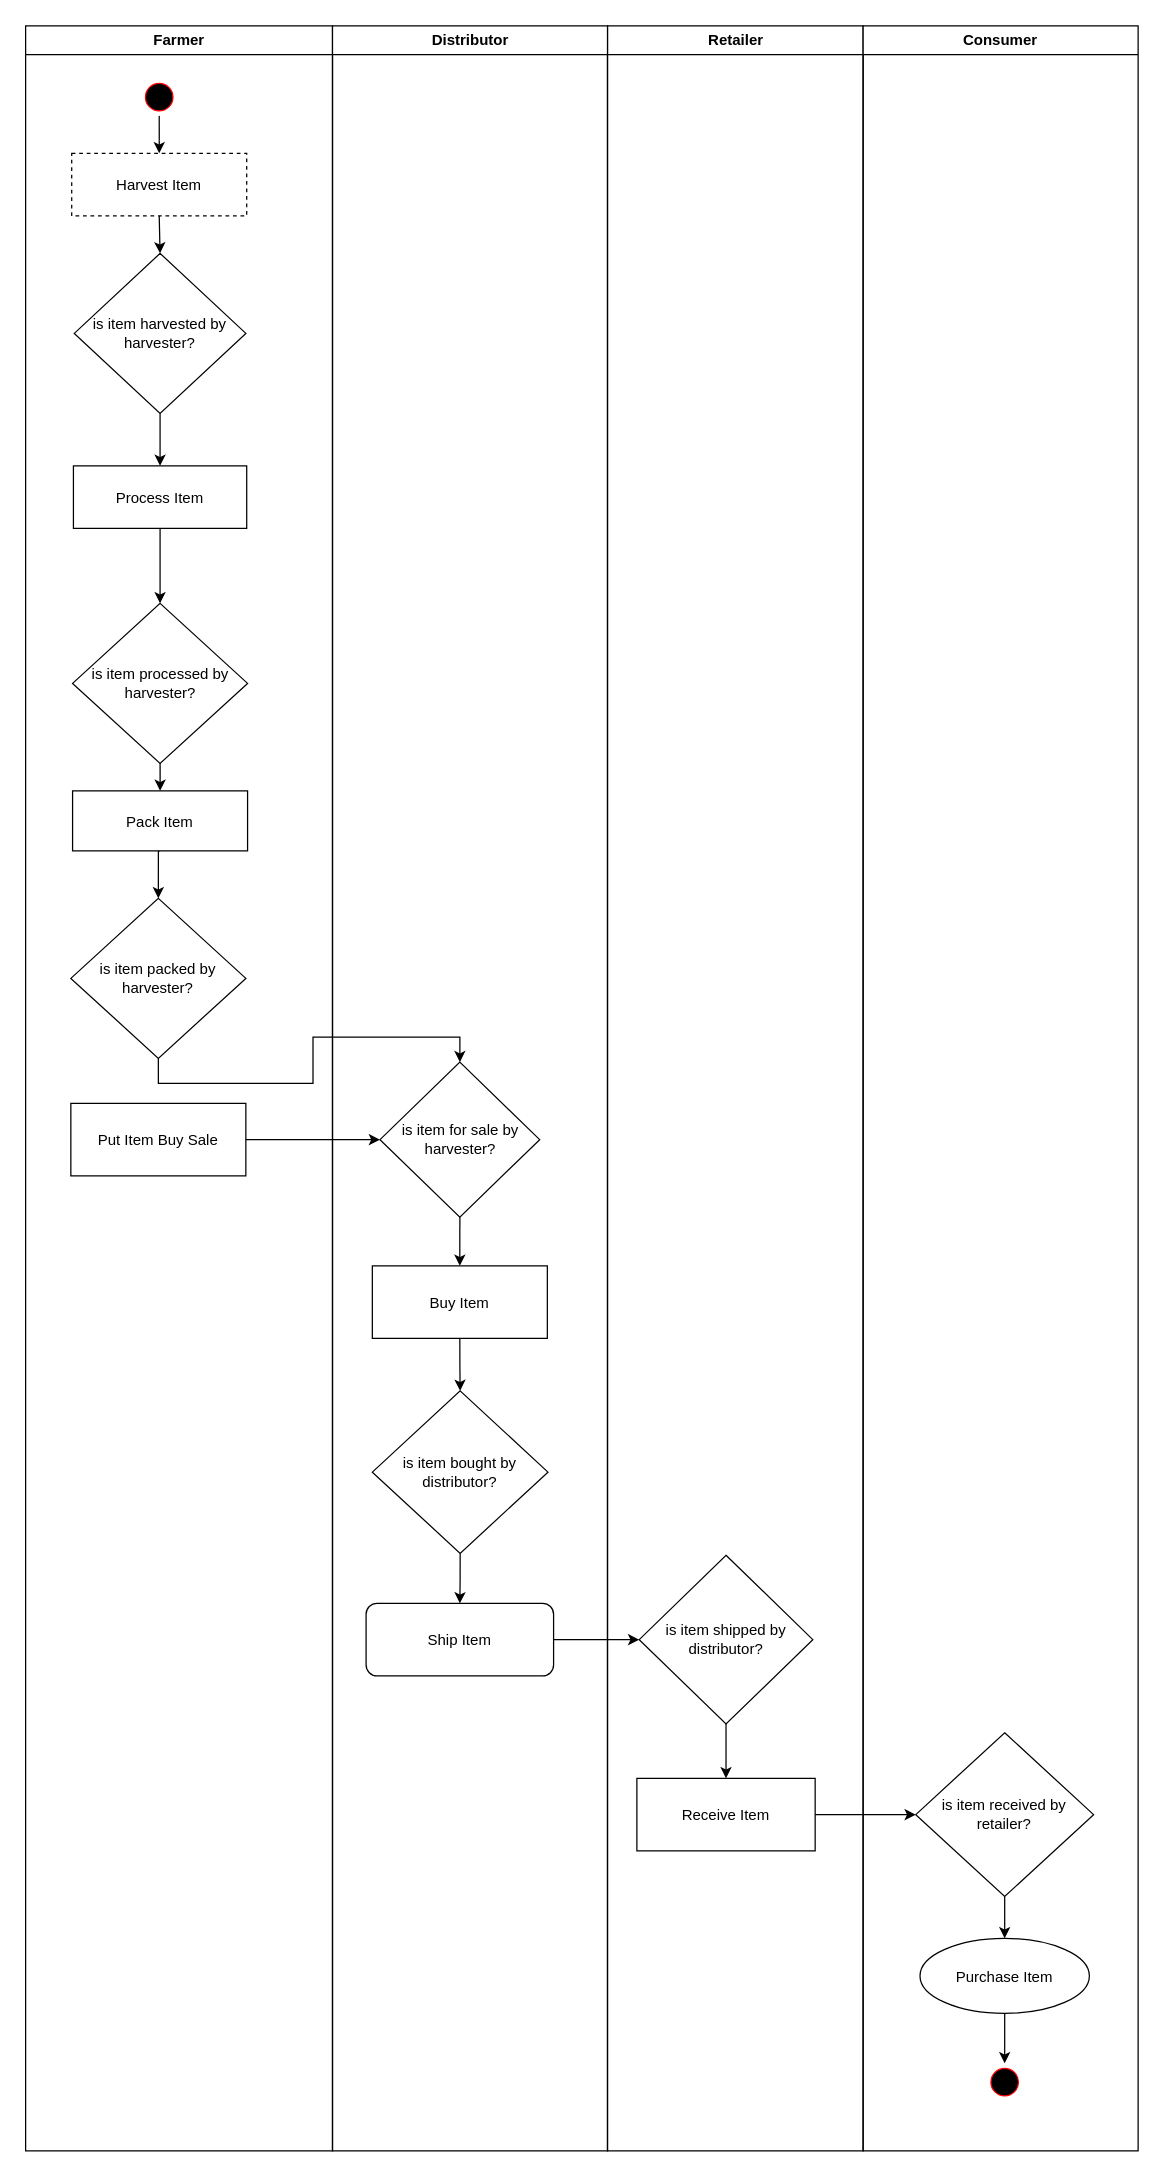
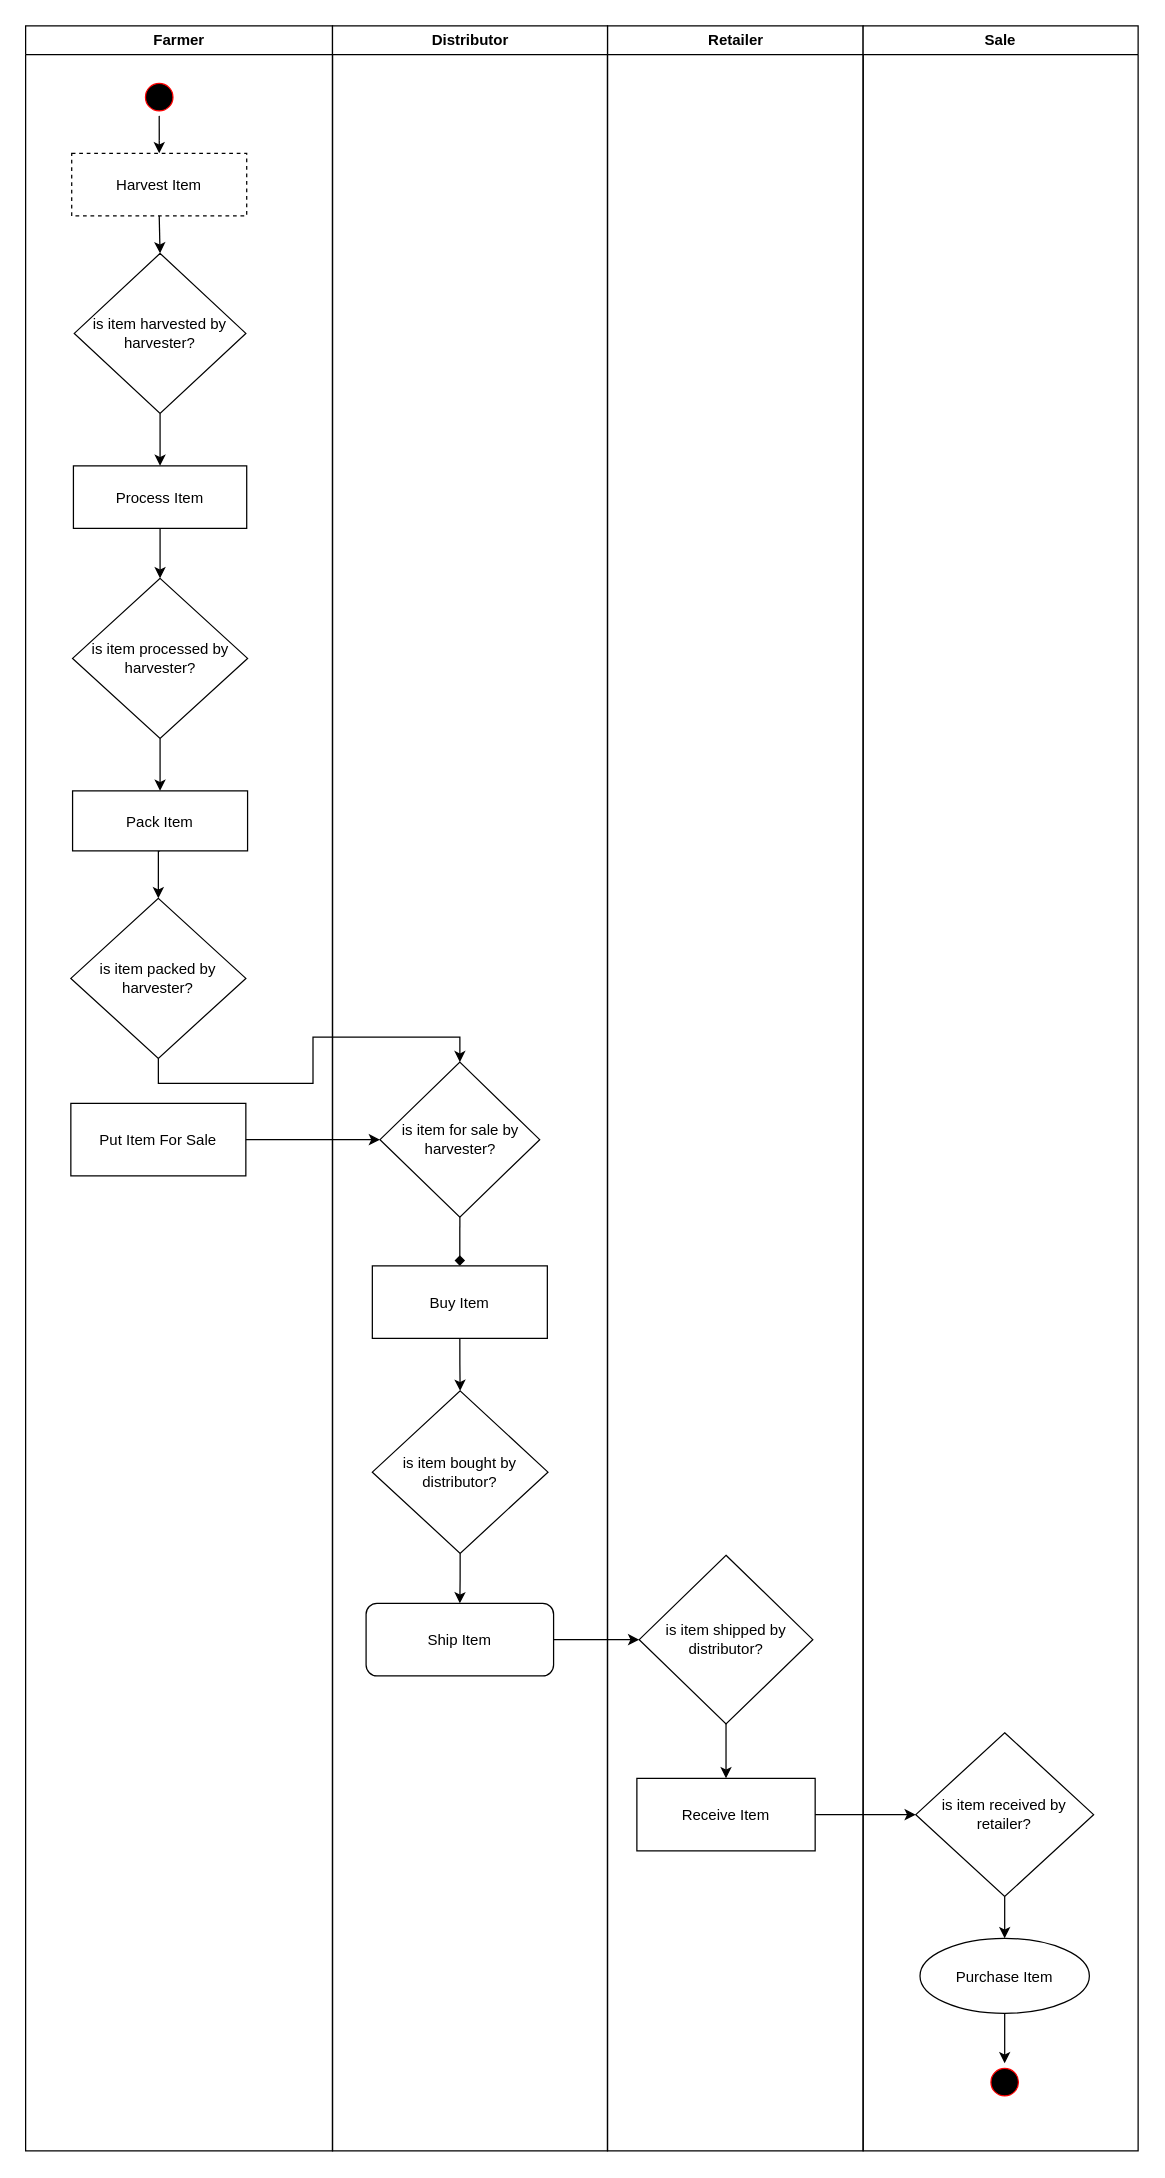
  <mxCell id="0" />
  <mxCell id="1" parent="0" />
  <mxCell id="2" value="Farmer" style="swimlane;whiteSpace=wrap" parent="1" vertex="1"><mxGeometry x="20" y="20" width="245.5" height="1700" as="geometry" /></mxCell>
  <mxCell id="3" style="edgeStyle=orthogonalEdgeStyle;rounded=0;orthogonalLoop=1;jettySize=auto;html=1;exitX=0.5;exitY=1;exitDx=0;exitDy=0;" edge="1" parent="2" source="4" target="6"><mxGeometry relative="1" as="geometry" /></mxCell>
  <mxCell id="4" value="" style="ellipse;shape=startState;fillColor=#000000;strokeColor=#ff0000;" parent="2" vertex="1"><mxGeometry x="91.87" y="42" width="30" height="30" as="geometry" /></mxCell>
  <mxCell id="5" style="edgeStyle=orthogonalEdgeStyle;rounded=0;orthogonalLoop=1;jettySize=auto;html=1;exitX=0.5;exitY=1;exitDx=0;exitDy=0;entryX=0.5;entryY=0;entryDx=0;entryDy=0;" edge="1" parent="2" source="6" target="10"><mxGeometry relative="1" as="geometry" /></mxCell>
  <mxCell id="6" value="Harvest Item" style="dashed=1;" parent="2" vertex="1"><mxGeometry x="36.87" y="102" width="140" height="50" as="geometry" /></mxCell>
  <mxCell id="7" style="edgeStyle=orthogonalEdgeStyle;rounded=0;orthogonalLoop=1;jettySize=auto;html=1;exitX=0.5;exitY=1;exitDx=0;exitDy=0;entryX=0.5;entryY=0;entryDx=0;entryDy=0;" edge="1" parent="2" source="8" target="12"><mxGeometry relative="1" as="geometry" /></mxCell>
  <mxCell id="8" value="Process Item" style="" parent="2" vertex="1"><mxGeometry x="38.24" y="352" width="138.63" height="50" as="geometry" /></mxCell>
  <mxCell id="9" style="edgeStyle=orthogonalEdgeStyle;rounded=0;orthogonalLoop=1;jettySize=auto;html=1;exitX=0.5;exitY=1;exitDx=0;exitDy=0;entryX=0.5;entryY=0;entryDx=0;entryDy=0;" edge="1" parent="2" source="10" target="8"><mxGeometry relative="1" as="geometry" /></mxCell>
  <mxCell id="10" value="is item harvested by harvester?" style="rhombus;whiteSpace=wrap;html=1;" vertex="1" parent="2"><mxGeometry x="38.93" y="182" width="137.25" height="128" as="geometry" /></mxCell>
  <mxCell id="11" style="edgeStyle=orthogonalEdgeStyle;rounded=0;orthogonalLoop=1;jettySize=auto;html=1;exitX=0.5;exitY=1;exitDx=0;exitDy=0;" edge="1" parent="2" source="12" target="14"><mxGeometry relative="1" as="geometry" /></mxCell>
- <mxCell id="12" value="is item processed by harvester?" style="rhombus;whiteSpace=wrap;html=1;" vertex="1" parent="2"><mxGeometry x="37.56" y="462" width="140" height="128" as="geometry" /></mxCell>
+ <mxCell id="12" value="is item processed by harvester?" style="rhombus;whiteSpace=wrap;html=1;" vertex="1" parent="2"><mxGeometry x="37.56" y="442" width="140" height="128" as="geometry" /></mxCell>
  <mxCell id="13" style="edgeStyle=orthogonalEdgeStyle;rounded=0;orthogonalLoop=1;jettySize=auto;html=1;exitX=0.5;exitY=1;exitDx=0;exitDy=0;entryX=0.5;entryY=0;entryDx=0;entryDy=0;" edge="1" parent="2" source="14" target="17"><mxGeometry relative="1" as="geometry" /></mxCell>
  <mxCell id="14" value="Pack Item" style="" parent="2" vertex="1"><mxGeometry x="37.56" y="612" width="140" height="48" as="geometry" /></mxCell>
- <mxCell id="15" value="Put Item Buy Sale" style="" vertex="1" parent="2"><mxGeometry x="36.18" y="862" width="140" height="58" as="geometry" /></mxCell>
+ <mxCell id="15" value="Put Item For Sale" style="" vertex="1" parent="2"><mxGeometry x="36.18" y="862" width="140" height="58" as="geometry" /></mxCell>
  <mxCell id="16" style="edgeStyle=orthogonalEdgeStyle;rounded=0;orthogonalLoop=1;jettySize=auto;html=1;exitX=0.5;exitY=1;exitDx=0;exitDy=0;" edge="1" parent="2" source="17" target="33"><mxGeometry relative="1" as="geometry" /></mxCell>
  <mxCell id="17" value="is item packed by harvester?" style="rhombus;whiteSpace=wrap;html=1;" vertex="1" parent="2"><mxGeometry x="36.18" y="698" width="140" height="128" as="geometry" /></mxCell>
  <mxCell id="18" value="Retailer" style="swimlane;whiteSpace=wrap" parent="1" vertex="1"><mxGeometry x="485.5" y="20" width="204.5" height="1700" as="geometry" /></mxCell>
  <mxCell id="19" style="edgeStyle=orthogonalEdgeStyle;rounded=0;orthogonalLoop=1;jettySize=auto;html=1;exitX=0.5;exitY=1;exitDx=0;exitDy=0;" edge="1" parent="18" source="20" target="21"><mxGeometry relative="1" as="geometry" /></mxCell>
  <mxCell id="20" value="is item shipped by distributor?" style="rhombus;whiteSpace=wrap;html=1;" vertex="1" parent="18"><mxGeometry x="25.38" y="1223.5" width="138.87" height="135" as="geometry" /></mxCell>
  <mxCell id="21" value="Receive Item" style="" vertex="1" parent="18"><mxGeometry x="23.5" y="1402" width="142.63" height="58" as="geometry" /></mxCell>
- <mxCell id="22" value="Consumer" style="swimlane;whiteSpace=wrap" vertex="1" parent="1"><mxGeometry x="690" y="20" width="220" height="1700" as="geometry" /></mxCell>
+ <mxCell id="22" value="Sale" style="swimlane;whiteSpace=wrap" vertex="1" parent="1"><mxGeometry x="690" y="20" width="220" height="1700" as="geometry" /></mxCell>
  <mxCell id="23" style="edgeStyle=orthogonalEdgeStyle;rounded=0;orthogonalLoop=1;jettySize=auto;html=1;exitX=0.5;exitY=1;exitDx=0;exitDy=0;entryX=0.5;entryY=0;entryDx=0;entryDy=0;" edge="1" parent="22" source="24" target="26"><mxGeometry relative="1" as="geometry" /></mxCell>
  <mxCell id="24" value="is item received by retailer?" style="rhombus;whiteSpace=wrap;html=1;" vertex="1" parent="22"><mxGeometry x="42.13" y="1365.5" width="142.25" height="131" as="geometry" /></mxCell>
  <mxCell id="25" style="edgeStyle=orthogonalEdgeStyle;rounded=0;orthogonalLoop=1;jettySize=auto;html=1;exitX=0.5;exitY=1;exitDx=0;exitDy=0;" edge="1" parent="22" source="26" target="27"><mxGeometry relative="1" as="geometry" /></mxCell>
  <mxCell id="26" value="Purchase Item" style="ellipse;" vertex="1" parent="22"><mxGeometry x="45.5" y="1530" width="135.5" height="60" as="geometry" /></mxCell>
  <mxCell id="27" value="" style="ellipse;shape=startState;fillColor=#000000;strokeColor=#ff0000;" vertex="1" parent="22"><mxGeometry x="98.25" y="1630" width="30" height="30" as="geometry" /></mxCell>
  <mxCell id="28" style="edgeStyle=orthogonalEdgeStyle;rounded=0;orthogonalLoop=1;jettySize=auto;html=1;exitX=1;exitY=0.5;exitDx=0;exitDy=0;" edge="1" parent="1" source="21" target="24"><mxGeometry relative="1" as="geometry" /></mxCell>
  <mxCell id="29" style="edgeStyle=orthogonalEdgeStyle;rounded=0;orthogonalLoop=1;jettySize=auto;html=1;exitX=1;exitY=0.5;exitDx=0;exitDy=0;entryX=0;entryY=0.5;entryDx=0;entryDy=0;" edge="1" parent="1" source="15" target="33"><mxGeometry relative="1" as="geometry" /></mxCell>
  <mxCell id="30" style="edgeStyle=orthogonalEdgeStyle;rounded=0;orthogonalLoop=1;jettySize=auto;html=1;exitX=1;exitY=0.5;exitDx=0;exitDy=0;entryX=0;entryY=0.5;entryDx=0;entryDy=0;" edge="1" parent="1" source="38" target="20"><mxGeometry relative="1" as="geometry" /></mxCell>
  <mxCell id="31" value="Distributor" style="swimlane;whiteSpace=wrap" parent="1" vertex="1"><mxGeometry x="265.5" y="20" width="220" height="1700" as="geometry" /></mxCell>
- <mxCell id="32" style="edgeStyle=orthogonalEdgeStyle;rounded=0;orthogonalLoop=1;jettySize=auto;html=1;exitX=0.5;exitY=1;exitDx=0;exitDy=0;entryX=0.5;entryY=0;entryDx=0;entryDy=0;" edge="1" parent="31" source="33" target="35"><mxGeometry relative="1" as="geometry" /></mxCell>
+ <mxCell id="32" style="edgeStyle=orthogonalEdgeStyle;rounded=0;orthogonalLoop=1;jettySize=auto;html=1;exitX=0.5;exitY=1;exitDx=0;exitDy=0;entryX=0.5;entryY=0;entryDx=0;entryDy=0;endArrow=diamond;" edge="1" parent="31" source="33" target="35"><mxGeometry relative="1" as="geometry" /></mxCell>
  <mxCell id="33" value="is item for sale by harvester?" style="rhombus;whiteSpace=wrap;html=1;" vertex="1" parent="31"><mxGeometry x="38" y="829" width="127.75" height="124" as="geometry" /></mxCell>
  <mxCell id="34" style="edgeStyle=orthogonalEdgeStyle;rounded=0;orthogonalLoop=1;jettySize=auto;html=1;exitX=0.5;exitY=1;exitDx=0;exitDy=0;entryX=0.5;entryY=0;entryDx=0;entryDy=0;" edge="1" parent="31" source="35" target="37"><mxGeometry relative="1" as="geometry" /></mxCell>
  <mxCell id="35" value="Buy Item" style="" vertex="1" parent="31"><mxGeometry x="31.87" y="992" width="140" height="58" as="geometry" /></mxCell>
  <mxCell id="36" style="edgeStyle=orthogonalEdgeStyle;rounded=0;orthogonalLoop=1;jettySize=auto;html=1;exitX=0.5;exitY=1;exitDx=0;exitDy=0;" edge="1" parent="31" source="37" target="38"><mxGeometry relative="1" as="geometry" /></mxCell>
  <mxCell id="37" value="is item bought by distributor?" style="rhombus;whiteSpace=wrap;html=1;" vertex="1" parent="31"><mxGeometry x="31.87" y="1092" width="140.5" height="130" as="geometry" /></mxCell>
  <mxCell id="38" value="Ship Item" style="rounded=1;" vertex="1" parent="31"><mxGeometry x="26.87" y="1262" width="150" height="58" as="geometry" /></mxCell>
